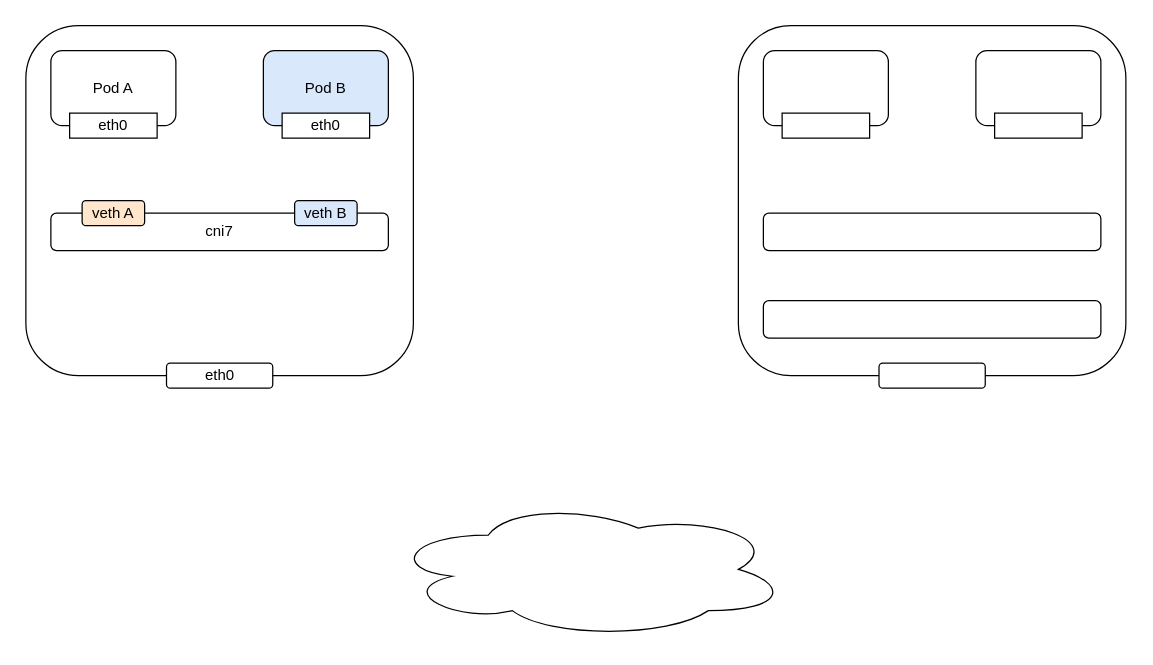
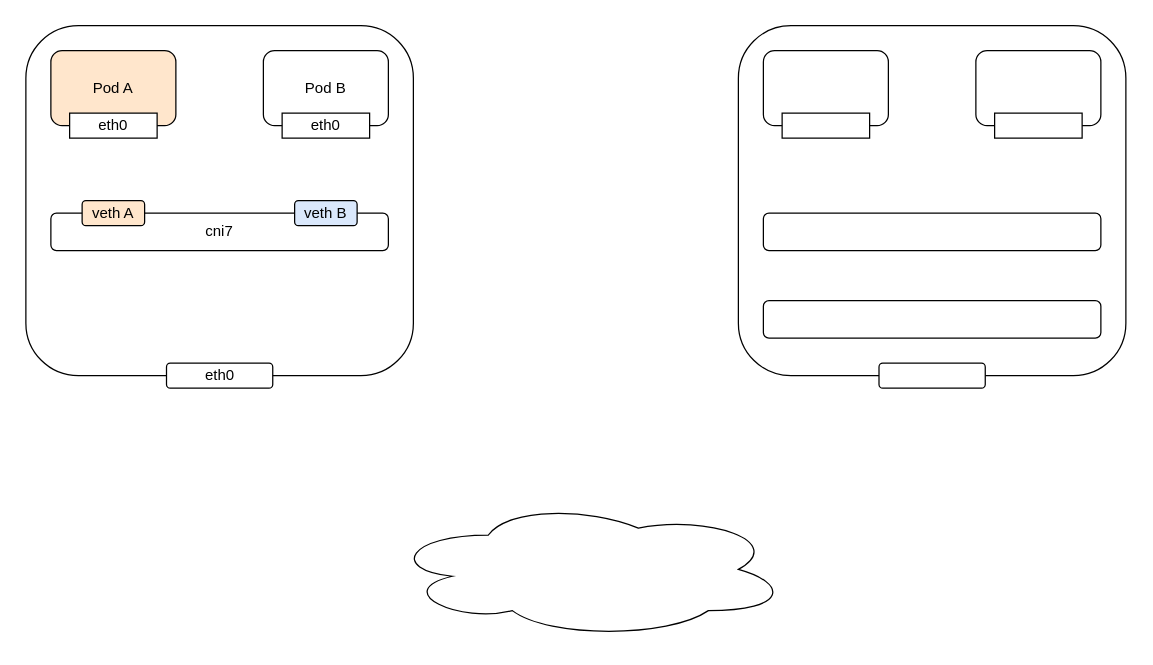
  <mxCell id="0" />
  <mxCell id="1" parent="0" />
  <mxCell id="2" value="" style="rounded=1;whiteSpace=wrap;html=1;" vertex="1" parent="1"><mxGeometry x="20" y="20" width="310" height="280" as="geometry" /></mxCell>
- <mxCell id="3" value="Pod A" style="rounded=1;whiteSpace=wrap;html=1;" vertex="1" parent="1"><mxGeometry x="40" y="40" width="100" height="60" as="geometry" /></mxCell>
- <mxCell id="4" value="Pod B" style="rounded=1;whiteSpace=wrap;html=1;fillColor=#dae8fc;" vertex="1" parent="1"><mxGeometry x="210" y="40" width="100" height="60" as="geometry" /></mxCell>
+ <mxCell id="3" value="Pod A" style="rounded=1;whiteSpace=wrap;html=1;fillColor=#ffe6cc;" vertex="1" parent="1"><mxGeometry x="40" y="40" width="100" height="60" as="geometry" /></mxCell>
+ <mxCell id="4" value="Pod B" style="rounded=1;whiteSpace=wrap;html=1;" vertex="1" parent="1"><mxGeometry x="210" y="40" width="100" height="60" as="geometry" /></mxCell>
  <mxCell id="5" value="eth0" style="rounded=0;whiteSpace=wrap;html=1;" vertex="1" parent="1"><mxGeometry x="55" y="90" width="70" height="20" as="geometry" /></mxCell>
  <mxCell id="6" value="eth0" style="rounded=0;whiteSpace=wrap;html=1;" vertex="1" parent="1"><mxGeometry x="225" y="90" width="70" height="20" as="geometry" /></mxCell>
  <mxCell id="7" value="cni7" style="rounded=1;whiteSpace=wrap;html=1;" vertex="1" parent="1"><mxGeometry x="40" y="170" width="270" height="30" as="geometry" /></mxCell>
  <mxCell id="8" value="eth0" style="rounded=1;whiteSpace=wrap;html=1;" vertex="1" parent="1"><mxGeometry x="132.5" y="290" width="85" height="20" as="geometry" /></mxCell>
  <mxCell id="9" value="" style="rounded=1;whiteSpace=wrap;html=1;" vertex="1" parent="1"><mxGeometry x="590" y="20" width="310" height="280" as="geometry" /></mxCell>
  <mxCell id="10" value="" style="rounded=1;whiteSpace=wrap;html=1;" vertex="1" parent="1"><mxGeometry x="610" y="40" width="100" height="60" as="geometry" /></mxCell>
  <mxCell id="11" value="" style="rounded=1;whiteSpace=wrap;html=1;" vertex="1" parent="1"><mxGeometry x="780" y="40" width="100" height="60" as="geometry" /></mxCell>
  <mxCell id="12" value="" style="rounded=0;whiteSpace=wrap;html=1;" vertex="1" parent="1"><mxGeometry x="625" y="90" width="70" height="20" as="geometry" /></mxCell>
  <mxCell id="13" value="" style="rounded=0;whiteSpace=wrap;html=1;" vertex="1" parent="1"><mxGeometry x="795" y="90" width="70" height="20" as="geometry" /></mxCell>
  <mxCell id="14" value="" style="rounded=1;whiteSpace=wrap;html=1;" vertex="1" parent="1"><mxGeometry x="610" y="170" width="270" height="30" as="geometry" /></mxCell>
  <mxCell id="15" value="" style="rounded=1;whiteSpace=wrap;html=1;" vertex="1" parent="1"><mxGeometry x="610" y="240" width="270" height="30" as="geometry" /></mxCell>
  <mxCell id="16" value="" style="rounded=1;whiteSpace=wrap;html=1;" vertex="1" parent="1"><mxGeometry x="702.5" y="290" width="85" height="20" as="geometry" /></mxCell>
  <mxCell id="17" value="" style="ellipse;shape=cloud;whiteSpace=wrap;html=1;" vertex="1" parent="1"><mxGeometry x="310" y="400" width="320" height="110" as="geometry" /></mxCell>
  <mxCell id="18" value="veth A" style="rounded=1;whiteSpace=wrap;html=1;fillColor=#ffe6cc;" vertex="1" parent="1"><mxGeometry x="65" y="160" width="50" height="20" as="geometry" /></mxCell>
  <mxCell id="19" value="veth B" style="rounded=1;whiteSpace=wrap;html=1;fillColor=#dae8fc;" vertex="1" parent="1"><mxGeometry x="235" y="160" width="50" height="20" as="geometry" /></mxCell>
